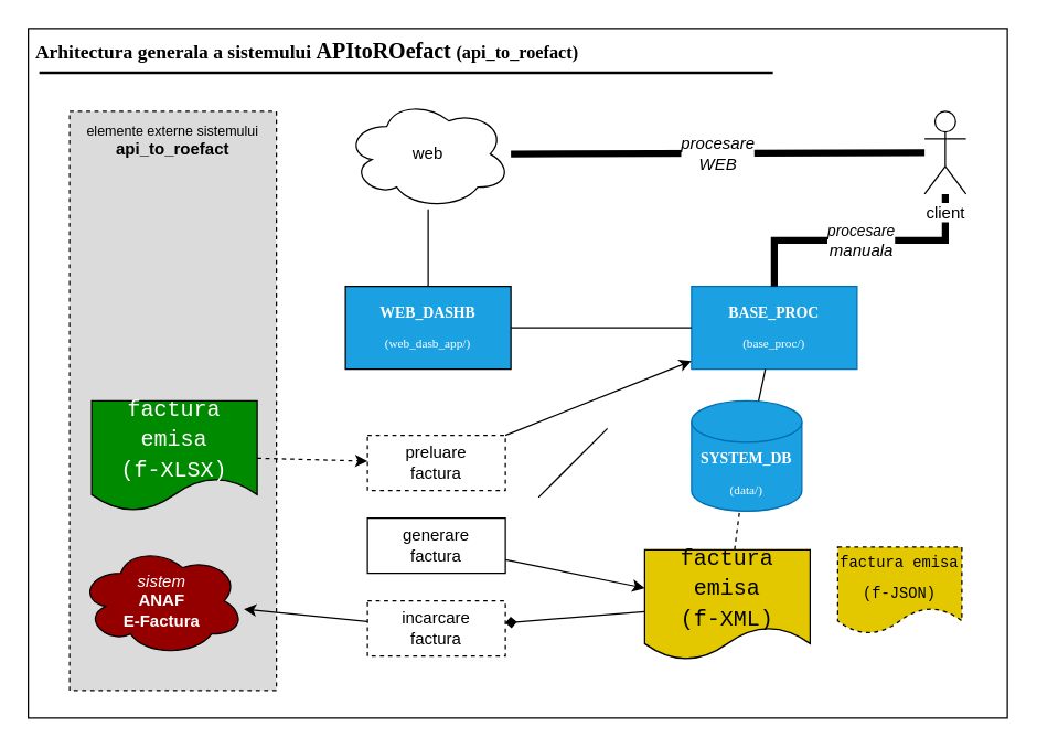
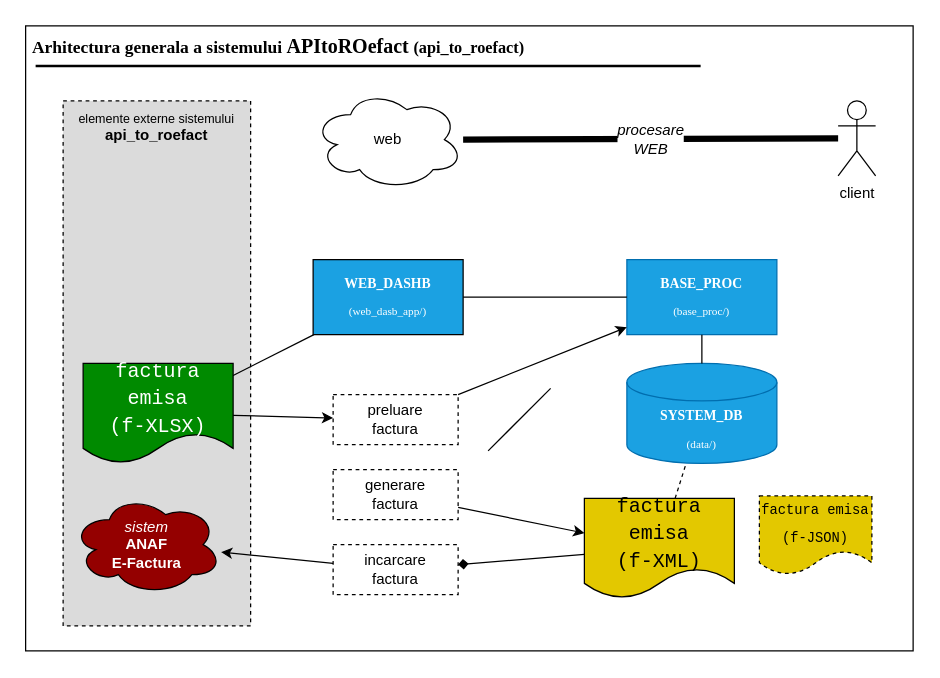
  <mxCell id="0" />
  <mxCell id="1" parent="0" />
  <mxCell id="2" value="&lt;font style=&quot;font-size: 14px;&quot;&gt;&amp;nbsp;Arhitectura generala a sistemului&amp;nbsp;&lt;/font&gt;&lt;font style=&quot;font-size: 16px;&quot; face=&quot;Tahoma&quot;&gt;APItoROefact&lt;/font&gt;&lt;span style=&quot;background-color: initial;&quot;&gt;&amp;nbsp;&lt;/span&gt;&lt;font face=&quot;Lucida Console&quot; style=&quot;background-color: initial; font-size: 13px;&quot;&gt;(api_to_roefact)&lt;/font&gt;" style="rounded=0;whiteSpace=wrap;html=1;fillColor=#ffffff;align=left;verticalAlign=top;fontFamily=Verdana;fontSize=15;fontStyle=1;strokeColor=#000000;fontColor=#000000;" parent="1" vertex="1"><mxGeometry x="20" width="710" height="500" as="geometry" y="20" /></mxCell>
  <mxCell id="3" value="&lt;font style=&quot;font-size: 10px;&quot;&gt;elemente externe sistemului&lt;/font&gt;&lt;br&gt;&lt;b&gt;&lt;font style=&quot;font-size: 12px;&quot;&gt;api_to_roefact&lt;/font&gt;&lt;/b&gt;" style="rounded=0;whiteSpace=wrap;html=1;verticalAlign=top;dashed=1;strokeWidth=1;fillColor=#DBDBDB;fontColor=#000000;strokeColor=#000000;" parent="1" vertex="1"><mxGeometry x="50" y="80" width="150" height="420" as="geometry" /></mxCell>
  <mxCell id="4" value="&lt;div style=&quot;line-height: 22px;&quot;&gt;&lt;div style=&quot;font-size: 11px; line-height: 22px;&quot;&gt;BASE_PROC&lt;/div&gt;&lt;div style=&quot;line-height: 22px;&quot;&gt;&lt;span style=&quot;font-weight: normal;&quot;&gt;&lt;font style=&quot;font-size: 9px;&quot; face=&quot;Lucida Console&quot;&gt;(base_proc/)&lt;/font&gt;&lt;/span&gt;&lt;br&gt;&lt;/div&gt;&lt;/div&gt;" style="rounded=0;whiteSpace=wrap;html=1;fontFamily=Verdana;fontSize=11;fontStyle=1;fillColor=#1ba1e2;fontColor=#ffffff;strokeColor=#006EAF;labelBackgroundColor=none;" parent="1" vertex="1"><mxGeometry x="501" y="207" width="120" height="60" as="geometry" /></mxCell>
  <mxCell id="5" value="&lt;div style=&quot;color: rgb(255, 255, 255); line-height: 22px;&quot;&gt;&lt;div style=&quot;line-height: 22px;&quot;&gt;&lt;div style=&quot;font-size: 11px; line-height: 22px;&quot;&gt;WEB_DASHB&lt;/div&gt;&lt;div style=&quot;line-height: 22px;&quot;&gt;&lt;font style=&quot;font-weight: normal; font-size: 9px;&quot; face=&quot;Lucida Console&quot;&gt;(web_dasb_app/)&lt;/font&gt;&lt;/div&gt;&lt;/div&gt;&lt;/div&gt;" style="rounded=0;whiteSpace=wrap;html=1;fontFamily=Verdana;fontStyle=1;fontSize=11;fillColor=#1ba1e2;fontColor=#ffffff;strokeColor=#000000;labelBackgroundColor=none;" parent="1" vertex="1"><mxGeometry x="250" y="207" width="120" height="60" as="geometry" /></mxCell>
- <mxCell id="6" value="&lt;div style=&quot;line-height: 22px;&quot;&gt;&lt;div style=&quot;font-size: 11px; line-height: 22px;&quot;&gt;SYSTEM_DB&lt;/div&gt;&lt;div style=&quot;line-height: 22px;&quot;&gt;&lt;font style=&quot;font-size: 9px; font-weight: normal;&quot; face=&quot;Lucida Console&quot;&gt;(data/)&lt;/font&gt;&lt;/div&gt;&lt;/div&gt;" style="shape=cylinder3;whiteSpace=wrap;html=1;boundedLbl=1;backgroundOutline=1;size=15;fontFamily=Verdana;fontSize=11;fontStyle=1;strokeColor=#006EAF;fillColor=#1ba1e2;fontColor=#ffffff;labelBackgroundColor=none;" parent="1" vertex="1"><mxGeometry x="501" y="290" width="80" height="80" as="geometry" /></mxCell>
+ <mxCell id="6" value="&lt;div style=&quot;line-height: 22px;&quot;&gt;&lt;div style=&quot;font-size: 11px; line-height: 22px;&quot;&gt;SYSTEM_DB&lt;/div&gt;&lt;div style=&quot;line-height: 22px;&quot;&gt;&lt;font style=&quot;font-size: 9px; font-weight: normal;&quot; face=&quot;Lucida Console&quot;&gt;(data/)&lt;/font&gt;&lt;/div&gt;&lt;/div&gt;" style="shape=cylinder3;whiteSpace=wrap;html=1;boundedLbl=1;backgroundOutline=1;size=15;fontFamily=Verdana;fontSize=11;fontStyle=1;strokeColor=#006EAF;fillColor=#1ba1e2;fontColor=#ffffff;labelBackgroundColor=none;" parent="1" vertex="1"><mxGeometry x="501" y="290" width="120" height="80" as="geometry" /></mxCell>
  <mxCell id="7" value="&lt;font color=&quot;#000000&quot;&gt;web&lt;/font&gt;" style="ellipse;shape=cloud;whiteSpace=wrap;html=1;fillColor=#FFFFFF;fontColor=#ffffff;strokeColor=#000000;" parent="1" vertex="1"><mxGeometry x="250" y="71" width="120" height="80" as="geometry" /></mxCell>
  <mxCell id="8" value="&lt;div style=&quot;color: rgb(255, 255, 255); font-family: Consolas, &amp;quot;Courier New&amp;quot;, monospace; font-size: 16px; line-height: 22px;&quot;&gt;factura emisa&lt;/div&gt;&lt;div style=&quot;color: rgb(255, 255, 255); font-family: Consolas, &amp;quot;Courier New&amp;quot;, monospace; font-size: 16px; line-height: 22px;&quot;&gt;(f-XLSX)&lt;/div&gt;" style="shape=document;whiteSpace=wrap;html=1;boundedLbl=1;fillColor=#008a00;fontColor=#ffffff;strokeColor=#000000;labelBackgroundColor=none;" parent="1" vertex="1"><mxGeometry x="66" y="290" width="120" height="80" as="geometry" /></mxCell>
  <mxCell id="9" value="&lt;div style=&quot;font-family: Consolas, &amp;quot;Courier New&amp;quot;, monospace; font-size: 16px; line-height: 22px;&quot;&gt;factura emisa&lt;/div&gt;&lt;div style=&quot;font-family: Consolas, &amp;quot;Courier New&amp;quot;, monospace; font-size: 16px; line-height: 22px;&quot;&gt;(f-XML)&lt;br&gt;&lt;/div&gt;" style="shape=document;whiteSpace=wrap;html=1;boundedLbl=1;fillColor=#e3c800;fontColor=#000000;strokeColor=#000000;labelBackgroundColor=none;" parent="1" vertex="1"><mxGeometry x="467" y="398" width="120" height="80" as="geometry" /></mxCell>
  <mxCell id="10" value="&lt;div style=&quot;font-family: Consolas, &amp;quot;Courier New&amp;quot;, monospace; font-size: 11px; line-height: 22px;&quot;&gt;factura emisa&lt;/div&gt;&lt;div style=&quot;font-family: Consolas, &amp;quot;Courier New&amp;quot;, monospace; font-size: 11px; line-height: 22px;&quot;&gt;(f-JSON)&lt;br style=&quot;font-size: 11px;&quot;&gt;&lt;/div&gt;" style="shape=document;whiteSpace=wrap;html=1;boundedLbl=1;fontSize=11;dashed=1;fillColor=#e3c800;strokeColor=#000000;fontColor=#000000;labelBackgroundColor=none;" parent="1" vertex="1"><mxGeometry x="607" y="396" width="90" height="63" as="geometry" /></mxCell>
- <mxCell id="11" value="" style="endArrow=none;html=1;rounded=0;strokeColor=#000000;" parent="1" source="5" target="7" edge="1"><mxGeometry width="50" height="50" relative="1" as="geometry"><mxPoint x="570" y="370" as="sourcePoint" /><mxPoint x="620" y="320" as="targetPoint" /></mxGeometry></mxCell>
- <mxCell id="12" value="&lt;i&gt;procesare&lt;/i&gt;&lt;br style=&quot;font-size: 12px; font-style: italic;&quot;&gt;&lt;span style=&quot;font-size: 12px; font-style: italic;&quot;&gt;manuala&lt;/span&gt;" style="endArrow=none;html=1;rounded=0;strokeWidth=5;strokeColor=#000000;labelBackgroundColor=#FFFFFF;fontColor=#000000;edgeStyle=orthogonalEdgeStyle;exitX=0.5;exitY=0;exitDx=0;exitDy=0;" parent="1" source="4" target="28" edge="1"><mxGeometry width="50" height="50" relative="1" as="geometry"><mxPoint x="380" y="160" as="sourcePoint" /><mxPoint x="720" y="90" as="targetPoint" /></mxGeometry></mxCell>
+ <mxCell id="11" value="" style="endArrow=none;html=1;rounded=0;strokeColor=#000000;" parent="1" source="5" target="8" edge="1"><mxGeometry width="50" height="50" relative="1" as="geometry"><mxPoint x="570" y="370" as="sourcePoint" /><mxPoint x="620" y="320" as="targetPoint" /></mxGeometry></mxCell>
  <mxCell id="13" value="procesare&lt;br style=&quot;font-size: 12px;&quot;&gt;WEB" style="endArrow=none;html=1;rounded=0;strokeWidth=5;fontSize=12;fontStyle=2;strokeColor=#000000;labelBackgroundColor=#ffffff;fontColor=#000000;" parent="1" source="7" target="28" edge="1"><mxGeometry width="50" height="50" relative="1" as="geometry"><mxPoint x="700" y="179" as="sourcePoint" /><mxPoint x="840" y="153" as="targetPoint" /></mxGeometry></mxCell>
  <mxCell id="14" value="" style="endArrow=none;html=1;rounded=0;strokeColor=#000000;" parent="1" source="4" target="5" edge="1"><mxGeometry width="50" height="50" relative="1" as="geometry"><mxPoint x="260" y="330" as="sourcePoint" /><mxPoint x="310" y="280" as="targetPoint" /></mxGeometry></mxCell>
  <mxCell id="15" value="" style="endArrow=none;html=1;rounded=0;strokeColor=#000000;" parent="1" source="6" target="4" edge="1"><mxGeometry width="50" height="50" relative="1" as="geometry"><mxPoint x="411" y="249" as="sourcePoint" /><mxPoint x="246" y="191" as="targetPoint" /></mxGeometry></mxCell>
  <mxCell id="16" value="preluare&lt;br&gt;factura" style="rounded=0;whiteSpace=wrap;html=1;dashed=1;strokeColor=#000000;" parent="1" vertex="1"><mxGeometry x="266" y="315" width="100" height="40" as="geometry" /></mxCell>
- <mxCell id="17" value="generare&lt;br&gt;factura" style="rounded=0;whiteSpace=wrap;html=1;dashed=0;strokeColor=#000000;" parent="1" vertex="1"><mxGeometry x="266" y="375" width="100" height="40" as="geometry" /></mxCell>
+ <mxCell id="17" value="generare&lt;br&gt;factura" style="rounded=0;whiteSpace=wrap;html=1;dashed=1;strokeColor=#000000;" parent="1" vertex="1"><mxGeometry x="266" y="375" width="100" height="40" as="geometry" /></mxCell>
  <mxCell id="18" value="incarcare&lt;br&gt;factura" style="rounded=0;whiteSpace=wrap;html=1;dashed=1;strokeColor=#000000;" parent="1" vertex="1"><mxGeometry x="266" y="435" width="100" height="40" as="geometry" /></mxCell>
  <mxCell id="19" value="" style="endArrow=none;dashed=1;html=1;rounded=0;strokeColor=#000000;" parent="1" source="9" target="6" edge="1"><mxGeometry width="50" height="50" relative="1" as="geometry"><mxPoint x="753" y="410" as="sourcePoint" /><mxPoint x="732" y="390" as="targetPoint" /></mxGeometry></mxCell>
- <mxCell id="20" value="" style="endArrow=classic;html=1;rounded=0;endFill=1;strokeColor=#000000;dashed=1;" parent="1" source="8" target="16" edge="1"><mxGeometry width="50" height="50" relative="1" as="geometry"><mxPoint x="96" y="465" as="sourcePoint" /><mxPoint x="146" y="415" as="targetPoint" /></mxGeometry></mxCell>
+ <mxCell id="20" value="" style="endArrow=classic;html=1;rounded=0;endFill=1;strokeColor=#000000;" parent="1" source="8" target="16" edge="1"><mxGeometry width="50" height="50" relative="1" as="geometry"><mxPoint x="96" y="465" as="sourcePoint" /><mxPoint x="146" y="415" as="targetPoint" /></mxGeometry></mxCell>
  <mxCell id="21" value="" style="endArrow=classic;html=1;rounded=0;endFill=1;strokeColor=#000000;" parent="1" source="17" target="9" edge="1"><mxGeometry width="50" height="50" relative="1" as="geometry"><mxPoint x="160" y="355" as="sourcePoint" /><mxPoint x="290" y="366" as="targetPoint" /></mxGeometry></mxCell>
  <mxCell id="22" value="" style="endArrow=diamond;html=1;rounded=0;endFill=1;strokeColor=#000000;" parent="1" source="9" target="18" edge="1"><mxGeometry width="50" height="50" relative="1" as="geometry"><mxPoint x="390" y="437" as="sourcePoint" /><mxPoint x="490" y="451" as="targetPoint" /></mxGeometry></mxCell>
  <mxCell id="23" value="&lt;i&gt;sistem&lt;/i&gt;&lt;br&gt;&lt;b&gt;ANAF&lt;br&gt;E-Factura&lt;/b&gt;" style="ellipse;shape=cloud;whiteSpace=wrap;html=1;fillColor=#940000;fontColor=#ffffff;strokeColor=#000000;" parent="1" vertex="1"><mxGeometry x="57" y="395" width="120" height="80" as="geometry" /></mxCell>
  <mxCell id="24" value="" style="endArrow=classic;html=1;rounded=0;endFill=1;strokeColor=#000000;" parent="1" source="18" target="23" edge="1"><mxGeometry width="50" height="50" relative="1" as="geometry"><mxPoint x="476" y="444" as="sourcePoint" /><mxPoint x="376" y="458" as="targetPoint" /></mxGeometry></mxCell>
  <mxCell id="25" value="" style="endArrow=classic;html=1;rounded=0;endFill=1;strokeColor=#000000;" parent="1" source="16" target="4" edge="1"><mxGeometry width="50" height="50" relative="1" as="geometry"><mxPoint x="210" y="367" as="sourcePoint" /><mxPoint x="290" y="369" as="targetPoint" /></mxGeometry></mxCell>
  <mxCell id="26" value="" style="endArrow=none;html=1;rounded=0;" edge="1" parent="1"><mxGeometry width="50" height="50" relative="1" as="geometry"><mxPoint x="390" y="360" as="sourcePoint" /><mxPoint x="440" y="310" as="targetPoint" /></mxGeometry></mxCell>
  <mxCell id="27" value="" style="endArrow=none;html=1;rounded=0;strokeColor=#000000;strokeWidth=2;" edge="1" parent="1"><mxGeometry width="50" height="50" relative="1" as="geometry"><mxPoint x="28" y="52" as="sourcePoint" /><mxPoint x="560" y="52" as="targetPoint" /></mxGeometry></mxCell>
  <mxCell id="28" value="client" style="shape=umlActor;verticalLabelPosition=bottom;verticalAlign=top;html=1;outlineConnect=0;strokeColor=#000000;fontColor=#000000;labelBackgroundColor=#ffffff;" parent="1" vertex="1"><mxGeometry x="670" y="80" width="30" height="60" as="geometry" /></mxCell>
